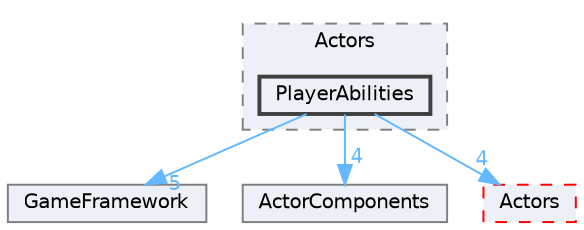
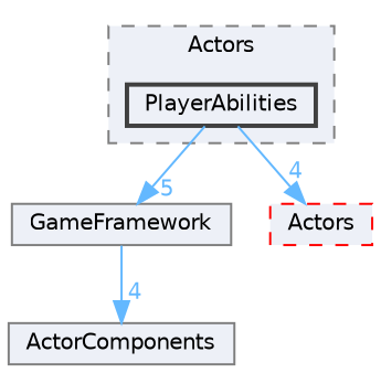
  digraph {
    compound=true
    node [color=grey50 fillcolor="#edf0f7" fontname=Helvetica fontsize=10 shape=box style=filled]
    edge [color=steelblue1 fontcolor=steelblue1 fontname=Helvetica fontsize=10 headlabel=4 labeldistance=1.5 labelfontname=Helvetica labelfontsize=10]
    n1 [color=grey25 height=0.2 label=PlayerAbilities style="filled,bold" width=0.4]
    n2 [height=0.2 label=GameFramework width=0.4]
    n3 [height=0.2 label=ActorComponents width=0.4]
    n4 [color=red height=0.2 label=Actors style="filled,dashed" width=0.4]
    subgraph cluster_1 {
      bgcolor="#edf0f7"
      fontname=Helvetica
      fontsize=10
      label=Actors
      pencolor=grey50
      style="filled,dashed"
      n1
    }
    n1 -> n2 [headlabel=5]
-   n1 -> n3
+   n2 -> n3
    n1 -> n4
  }
